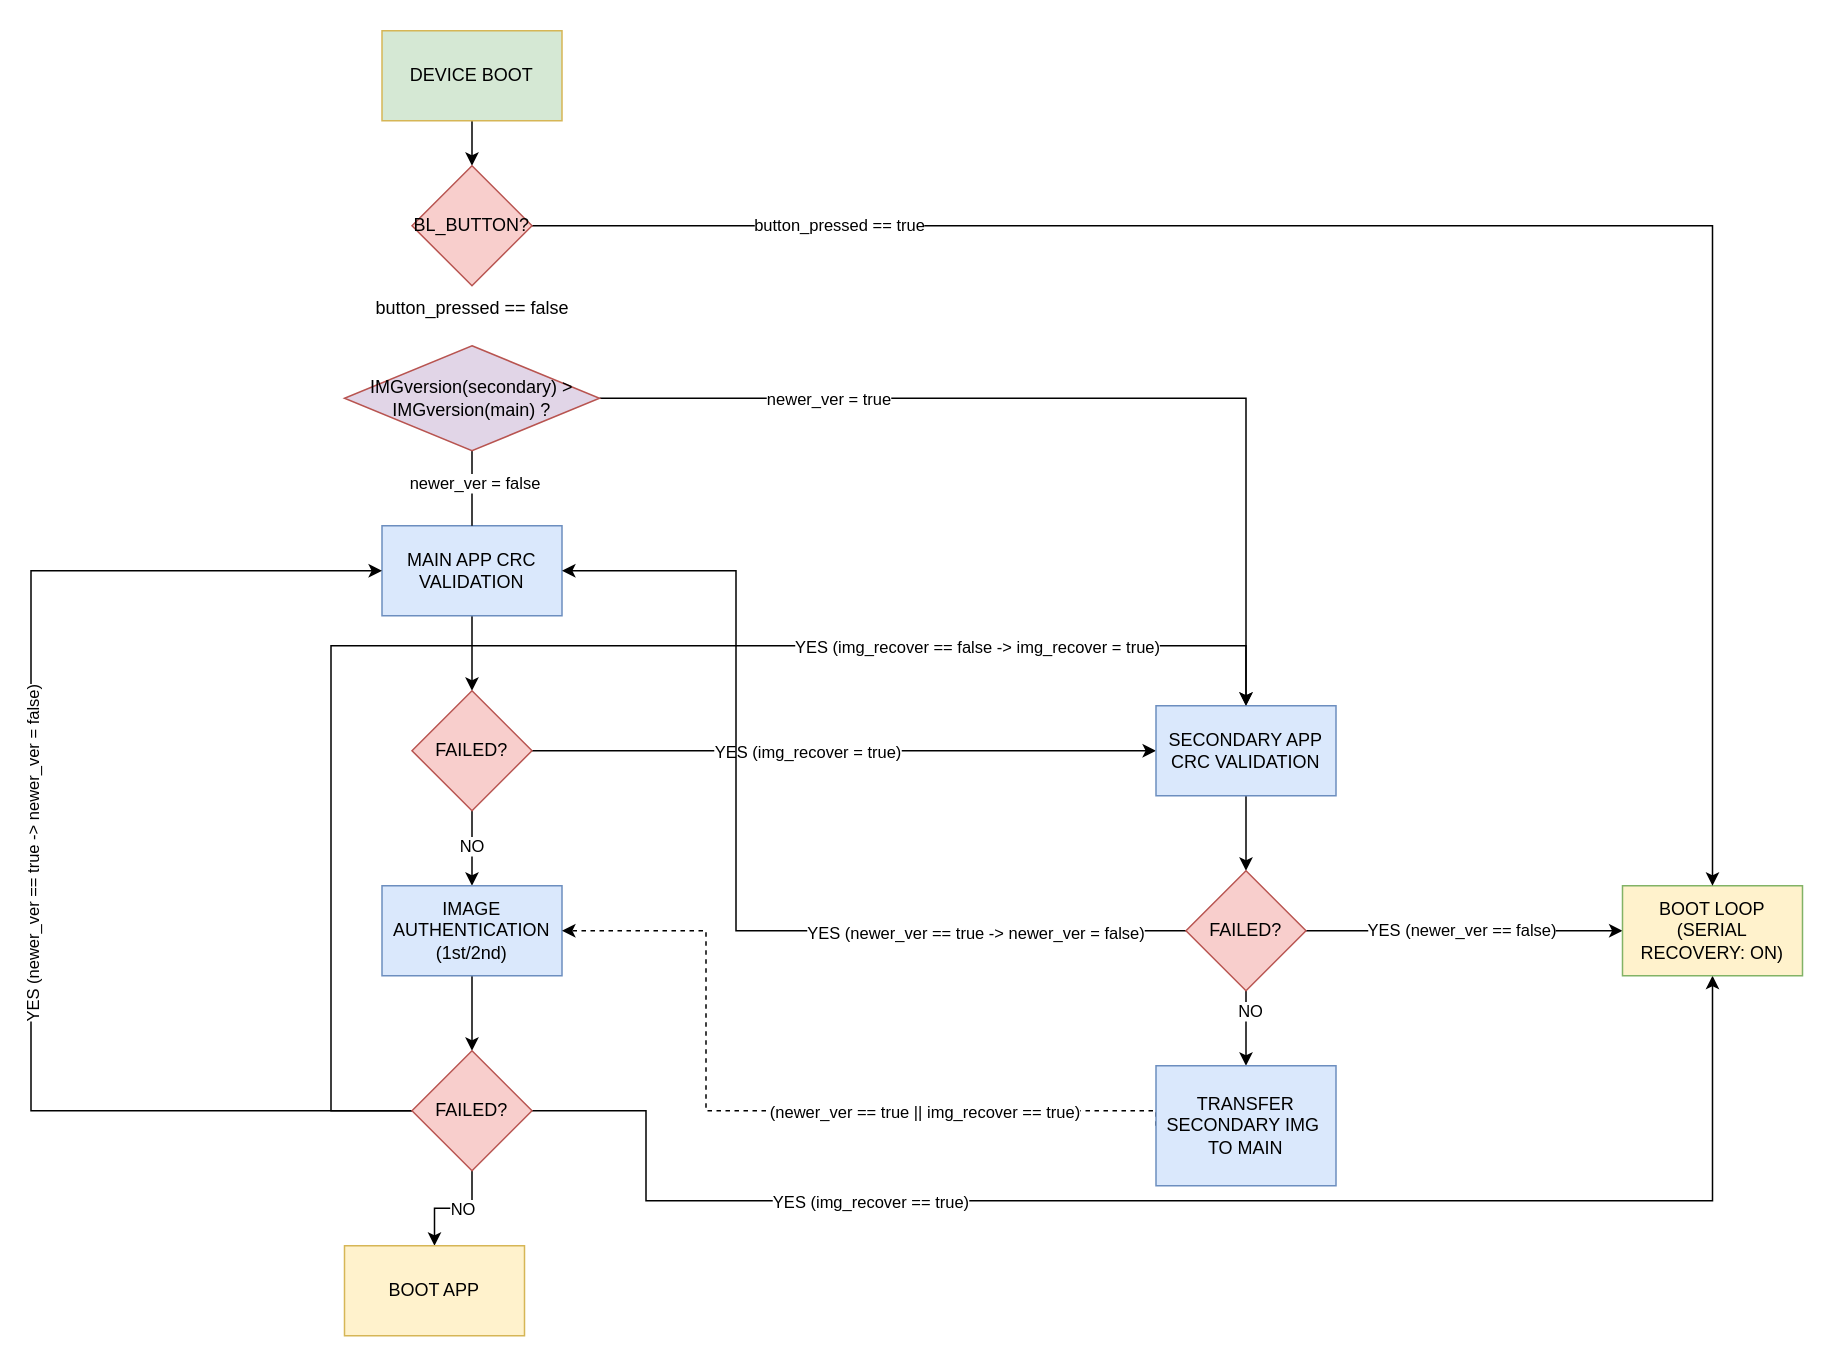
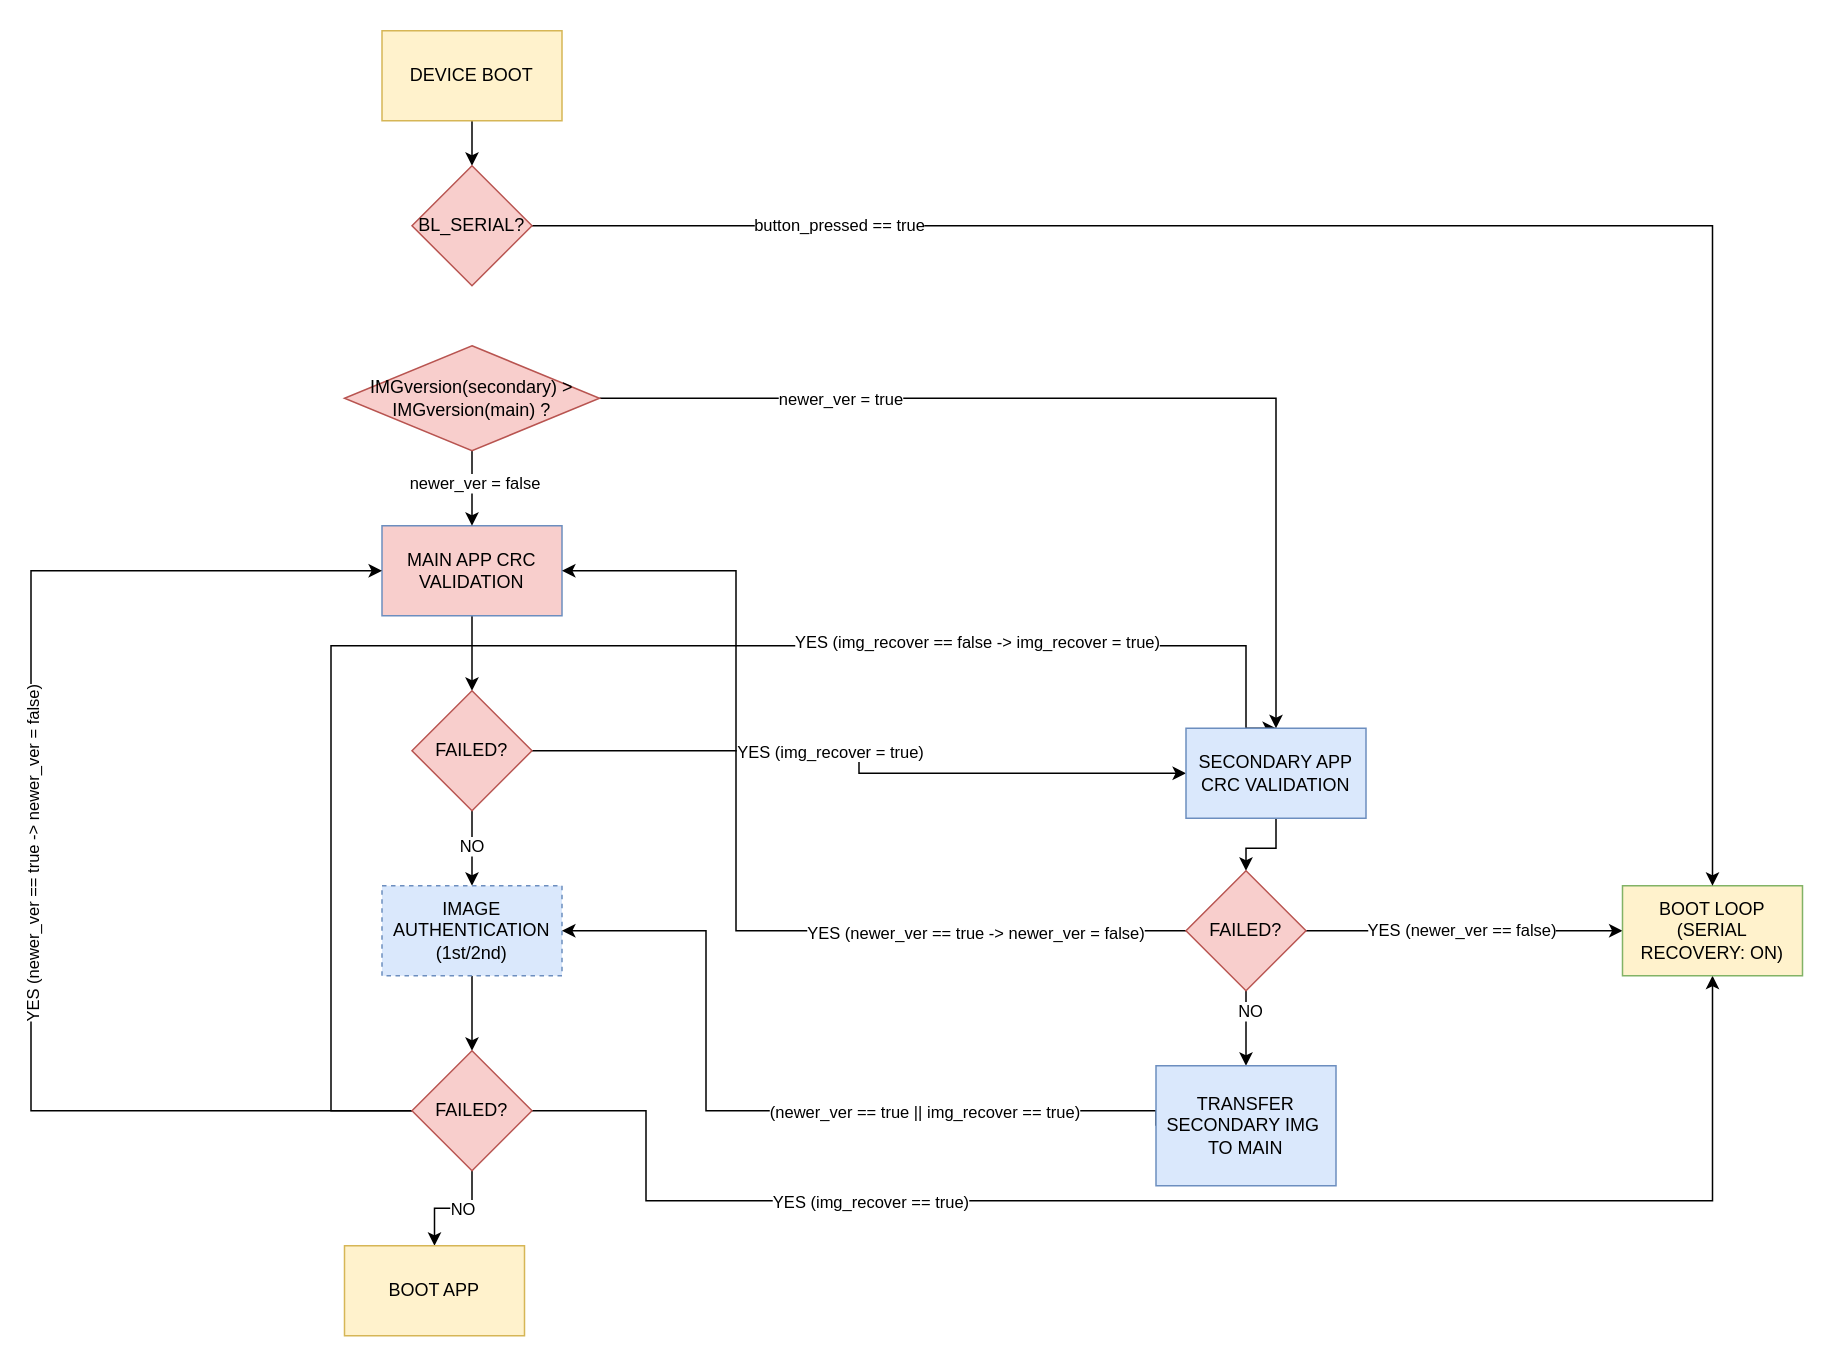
  <mxCell id="0" />
  <mxCell id="1" parent="0" />
  <mxCell id="2" style="edgeStyle=orthogonalEdgeStyle;rounded=0;orthogonalLoop=1;jettySize=auto;html=1;exitX=0.5;exitY=1;exitDx=0;exitDy=0;entryX=0.5;entryY=0;entryDx=0;entryDy=0;" edge="1" parent="1" source="3" target="43"><mxGeometry relative="1" as="geometry" /></mxCell>
- <mxCell id="3" value="DEVICE BOOT" style="rounded=0;whiteSpace=wrap;html=1;fillColor=#d5e8d4;strokeColor=#d6b656;" vertex="1" parent="1"><mxGeometry x="254" y="20" width="120" height="60" as="geometry" /></mxCell>
+ <mxCell id="3" value="DEVICE BOOT" style="rounded=0;whiteSpace=wrap;html=1;fillColor=#fff2cc;strokeColor=#d6b656;" vertex="1" parent="1"><mxGeometry x="254" y="20" width="120" height="60" as="geometry" /></mxCell>
  <mxCell id="4" style="edgeStyle=orthogonalEdgeStyle;rounded=0;orthogonalLoop=1;jettySize=auto;html=1;exitX=0.5;exitY=1;exitDx=0;exitDy=0;entryX=0.5;entryY=0;entryDx=0;entryDy=0;" edge="1" parent="1" source="5" target="10"><mxGeometry relative="1" as="geometry" /></mxCell>
- <mxCell id="5" value="MAIN APP CRC VALIDATION" style="rounded=0;whiteSpace=wrap;html=1;fillColor=#dae8fc;strokeColor=#6c8ebf;" vertex="1" parent="1"><mxGeometry x="254" y="350" width="120" height="60" as="geometry" /></mxCell>
+ <mxCell id="5" value="MAIN APP CRC VALIDATION" style="rounded=0;whiteSpace=wrap;html=1;fillColor=#f8cecc;strokeColor=#6c8ebf;" vertex="1" parent="1"><mxGeometry x="254" y="350" width="120" height="60" as="geometry" /></mxCell>
  <mxCell id="6" style="edgeStyle=orthogonalEdgeStyle;rounded=0;orthogonalLoop=1;jettySize=auto;html=1;exitX=0.5;exitY=1;exitDx=0;exitDy=0;entryX=0.5;entryY=0;entryDx=0;entryDy=0;" edge="1" parent="1" source="10" target="12"><mxGeometry relative="1" as="geometry" /></mxCell>
  <mxCell id="7" value="NO" style="edgeLabel;html=1;align=center;verticalAlign=middle;resizable=0;points=[];" vertex="1" connectable="0" parent="6"><mxGeometry x="-0.08" y="-1" relative="1" as="geometry"><mxPoint as="offset" /></mxGeometry></mxCell>
  <mxCell id="8" style="edgeStyle=orthogonalEdgeStyle;rounded=0;orthogonalLoop=1;jettySize=auto;html=1;exitX=1;exitY=0.5;exitDx=0;exitDy=0;entryX=0;entryY=0.5;entryDx=0;entryDy=0;" edge="1" parent="1" source="10" target="24"><mxGeometry relative="1" as="geometry" /></mxCell>
  <mxCell id="9" value="YES (img_recover = true)" style="edgeLabel;html=1;align=center;verticalAlign=middle;resizable=0;points=[];" vertex="1" connectable="0" parent="8"><mxGeometry x="-0.121" relative="1" as="geometry"><mxPoint as="offset" /></mxGeometry></mxCell>
  <mxCell id="10" value="FAILED?" style="rhombus;whiteSpace=wrap;html=1;fillColor=#f8cecc;strokeColor=#b85450;" vertex="1" parent="1"><mxGeometry x="274" y="460" width="80" height="80" as="geometry" /></mxCell>
  <mxCell id="11" style="edgeStyle=orthogonalEdgeStyle;rounded=0;orthogonalLoop=1;jettySize=auto;html=1;exitX=0.5;exitY=1;exitDx=0;exitDy=0;entryX=0.5;entryY=0;entryDx=0;entryDy=0;" edge="1" parent="1" source="12" target="21"><mxGeometry relative="1" as="geometry" /></mxCell>
- <mxCell id="12" value="IMAGE AUTHENTICATION&lt;div&gt;(1st/2nd)&lt;/div&gt;" style="rounded=0;whiteSpace=wrap;html=1;fillColor=#dae8fc;strokeColor=#6c8ebf;" vertex="1" parent="1"><mxGeometry x="254" y="590" width="120" height="60" as="geometry" /></mxCell>
+ <mxCell id="12" value="IMAGE AUTHENTICATION&lt;div&gt;(1st/2nd)&lt;/div&gt;" style="rounded=0;whiteSpace=wrap;html=1;fillColor=#dae8fc;strokeColor=#6c8ebf;dashed=1;" vertex="1" parent="1"><mxGeometry x="254" y="590" width="120" height="60" as="geometry" /></mxCell>
  <mxCell id="13" style="edgeStyle=orthogonalEdgeStyle;rounded=0;orthogonalLoop=1;jettySize=auto;html=1;exitX=0.5;exitY=1;exitDx=0;exitDy=0;entryX=0.5;entryY=0;entryDx=0;entryDy=0;" edge="1" parent="1" source="21" target="22"><mxGeometry relative="1" as="geometry" /></mxCell>
  <mxCell id="14" value="NO" style="edgeLabel;html=1;align=center;verticalAlign=middle;resizable=0;points=[];" vertex="1" connectable="0" parent="13"><mxGeometry x="-0.16" relative="1" as="geometry"><mxPoint as="offset" /></mxGeometry></mxCell>
  <mxCell id="15" style="edgeStyle=orthogonalEdgeStyle;rounded=0;orthogonalLoop=1;jettySize=auto;html=1;exitX=0;exitY=0.5;exitDx=0;exitDy=0;entryX=0.5;entryY=0;entryDx=0;entryDy=0;" edge="1" parent="1" source="21" target="24"><mxGeometry relative="1" as="geometry"><Array as="points"><mxPoint x="220" y="740" /><mxPoint x="220" y="430" /><mxPoint x="830" y="430" /></Array></mxGeometry></mxCell>
  <mxCell id="16" value="YES (img_recover == false -&amp;gt; img_recover = true)" style="edgeLabel;html=1;align=center;verticalAlign=middle;resizable=0;points=[];" vertex="1" connectable="0" parent="15"><mxGeometry x="-0.852" relative="1" as="geometry"><mxPoint x="430" y="-289" as="offset" /></mxGeometry></mxCell>
  <mxCell id="17" style="edgeStyle=orthogonalEdgeStyle;rounded=0;orthogonalLoop=1;jettySize=auto;html=1;exitX=1;exitY=0.5;exitDx=0;exitDy=0;entryX=0.5;entryY=1;entryDx=0;entryDy=0;" edge="1" parent="1" source="21" target="35"><mxGeometry relative="1" as="geometry"><Array as="points"><mxPoint x="430" y="740" /><mxPoint x="430" y="800" /><mxPoint x="1141" y="800" /></Array></mxGeometry></mxCell>
  <mxCell id="18" value="YES (img_recover == true)" style="edgeLabel;html=1;align=center;verticalAlign=middle;resizable=0;points=[];" vertex="1" connectable="0" parent="17"><mxGeometry x="-0.913" y="1" relative="1" as="geometry"><mxPoint x="182" y="61" as="offset" /></mxGeometry></mxCell>
  <mxCell id="19" style="edgeStyle=orthogonalEdgeStyle;rounded=0;orthogonalLoop=1;jettySize=auto;html=1;exitX=0;exitY=0.5;exitDx=0;exitDy=0;entryX=0;entryY=0.5;entryDx=0;entryDy=0;" edge="1" parent="1" source="21" target="5"><mxGeometry relative="1" as="geometry"><Array as="points"><mxPoint x="20" y="740" /><mxPoint x="20" y="380" /></Array></mxGeometry></mxCell>
  <mxCell id="20" value="YES (newer_ver == true -&amp;gt; newer_ver = false)" style="edgeLabel;html=1;align=center;verticalAlign=middle;resizable=0;points=[];rotation=-90;" vertex="1" connectable="0" parent="19"><mxGeometry x="-0.426" y="-1" relative="1" as="geometry"><mxPoint x="-10" y="-169" as="offset" /></mxGeometry></mxCell>
  <mxCell id="21" value="FAILED?" style="rhombus;whiteSpace=wrap;html=1;fillColor=#f8cecc;strokeColor=#b85450;" vertex="1" parent="1"><mxGeometry x="274" y="700" width="80" height="80" as="geometry" /></mxCell>
  <mxCell id="22" value="BOOT APP" style="rounded=0;whiteSpace=wrap;html=1;fillColor=#fff2cc;strokeColor=#d6b656;" vertex="1" parent="1"><mxGeometry x="229" y="830" width="120" height="60" as="geometry" /></mxCell>
  <mxCell id="23" style="edgeStyle=orthogonalEdgeStyle;rounded=0;orthogonalLoop=1;jettySize=auto;html=1;exitX=0.5;exitY=1;exitDx=0;exitDy=0;entryX=0.5;entryY=0;entryDx=0;entryDy=0;" edge="1" parent="1" source="24" target="31"><mxGeometry relative="1" as="geometry" /></mxCell>
- <mxCell id="24" value="SECONDARY APP CRC VALIDATION" style="rounded=0;whiteSpace=wrap;html=1;fillColor=#dae8fc;strokeColor=#6c8ebf;" vertex="1" parent="1"><mxGeometry x="770" y="470" width="120" height="60" as="geometry" /></mxCell>
+ <mxCell id="24" value="SECONDARY APP CRC VALIDATION" style="rounded=0;whiteSpace=wrap;html=1;fillColor=#dae8fc;strokeColor=#6c8ebf;" vertex="1" parent="1"><mxGeometry x="790" y="485" width="120" height="60" as="geometry" /></mxCell>
  <mxCell id="25" style="edgeStyle=orthogonalEdgeStyle;rounded=0;orthogonalLoop=1;jettySize=auto;html=1;exitX=0.5;exitY=1;exitDx=0;exitDy=0;entryX=0.5;entryY=0;entryDx=0;entryDy=0;" edge="1" parent="1" source="31" target="34"><mxGeometry relative="1" as="geometry" /></mxCell>
  <mxCell id="26" value="NO" style="edgeLabel;html=1;align=center;verticalAlign=middle;resizable=0;points=[];" vertex="1" connectable="0" parent="25"><mxGeometry x="-0.48" y="2" relative="1" as="geometry"><mxPoint as="offset" /></mxGeometry></mxCell>
  <mxCell id="27" style="edgeStyle=orthogonalEdgeStyle;rounded=0;orthogonalLoop=1;jettySize=auto;html=1;exitX=1;exitY=0.5;exitDx=0;exitDy=0;entryX=0;entryY=0.5;entryDx=0;entryDy=0;" edge="1" parent="1" source="31" target="35"><mxGeometry relative="1" as="geometry" /></mxCell>
  <mxCell id="28" value="YES (newer_ver == false)" style="edgeLabel;html=1;align=center;verticalAlign=middle;resizable=0;points=[];" vertex="1" connectable="0" parent="27"><mxGeometry x="-0.029" y="1" relative="1" as="geometry"><mxPoint x="1" as="offset" /></mxGeometry></mxCell>
  <mxCell id="29" style="edgeStyle=orthogonalEdgeStyle;rounded=0;orthogonalLoop=1;jettySize=auto;html=1;exitX=0;exitY=0.5;exitDx=0;exitDy=0;entryX=1;entryY=0.5;entryDx=0;entryDy=0;" edge="1" parent="1" source="31" target="5"><mxGeometry relative="1" as="geometry"><Array as="points"><mxPoint x="490" y="620" /><mxPoint x="490" y="380" /></Array></mxGeometry></mxCell>
  <mxCell id="30" value="YES (newer_ver == true -&amp;gt; newer_ver = false)" style="edgeLabel;html=1;align=center;verticalAlign=middle;resizable=0;points=[];" vertex="1" connectable="0" parent="29"><mxGeometry x="-0.569" y="1" relative="1" as="geometry"><mxPoint as="offset" /></mxGeometry></mxCell>
  <mxCell id="31" value="FAILED?" style="rhombus;whiteSpace=wrap;html=1;fillColor=#f8cecc;strokeColor=#b85450;" vertex="1" parent="1"><mxGeometry x="790" y="580" width="80" height="80" as="geometry" /></mxCell>
- <mxCell id="32" style="edgeStyle=orthogonalEdgeStyle;rounded=0;orthogonalLoop=1;jettySize=auto;html=1;exitX=0;exitY=0.5;exitDx=0;exitDy=0;entryX=1;entryY=0.5;entryDx=0;entryDy=0;dashed=1;" edge="1" parent="1" source="34" target="12"><mxGeometry relative="1" as="geometry"><Array as="points"><mxPoint x="470" y="740" /><mxPoint x="470" y="620" /></Array></mxGeometry></mxCell>
+ <mxCell id="32" style="edgeStyle=orthogonalEdgeStyle;rounded=0;orthogonalLoop=1;jettySize=auto;html=1;exitX=0;exitY=0.5;exitDx=0;exitDy=0;entryX=1;entryY=0.5;entryDx=0;entryDy=0;" edge="1" parent="1" source="34" target="12"><mxGeometry relative="1" as="geometry"><Array as="points"><mxPoint x="470" y="740" /><mxPoint x="470" y="620" /></Array></mxGeometry></mxCell>
  <mxCell id="33" value="(newer_ver == true || img_recover == true)" style="edgeLabel;html=1;align=center;verticalAlign=middle;resizable=0;points=[];" vertex="1" connectable="0" parent="32"><mxGeometry x="-0.104" y="-1" relative="1" as="geometry"><mxPoint x="71" y="1" as="offset" /></mxGeometry></mxCell>
  <mxCell id="34" value="TRANSFER SECONDARY IMG&amp;nbsp; TO MAIN" style="rounded=0;whiteSpace=wrap;html=1;fillColor=#dae8fc;strokeColor=#6c8ebf;" vertex="1" parent="1"><mxGeometry x="770" y="710" width="120" height="80" as="geometry" /></mxCell>
  <mxCell id="35" value="BOOT LOOP (SERIAL RECOVERY: ON)" style="rounded=0;whiteSpace=wrap;html=1;fillColor=#fff2cc;strokeColor=#82b366;" vertex="1" parent="1"><mxGeometry x="1081" y="590" width="120" height="60" as="geometry" /></mxCell>
  <mxCell id="36" style="edgeStyle=orthogonalEdgeStyle;rounded=0;orthogonalLoop=1;jettySize=auto;html=1;exitX=1;exitY=0.5;exitDx=0;exitDy=0;entryX=0.5;entryY=0;entryDx=0;entryDy=0;" edge="1" parent="1" source="40" target="24"><mxGeometry relative="1" as="geometry" /></mxCell>
  <mxCell id="37" value="newer_ver = true" style="edgeLabel;html=1;align=center;verticalAlign=middle;resizable=0;points=[];" vertex="1" connectable="0" parent="36"><mxGeometry x="-0.522" relative="1" as="geometry"><mxPoint as="offset" /></mxGeometry></mxCell>
- <mxCell id="38" style="edgeStyle=orthogonalEdgeStyle;rounded=0;orthogonalLoop=1;jettySize=auto;html=1;exitX=0.5;exitY=1;exitDx=0;exitDy=0;entryX=0.5;entryY=0;entryDx=0;entryDy=0;endArrow=none;" edge="1" parent="1" source="40" target="5"><mxGeometry relative="1" as="geometry" /></mxCell>
+ <mxCell id="38" style="edgeStyle=orthogonalEdgeStyle;rounded=0;orthogonalLoop=1;jettySize=auto;html=1;exitX=0.5;exitY=1;exitDx=0;exitDy=0;entryX=0.5;entryY=0;entryDx=0;entryDy=0;" edge="1" parent="1" source="40" target="5"><mxGeometry relative="1" as="geometry" /></mxCell>
  <mxCell id="39" value="newer_ver = false" style="edgeLabel;html=1;align=center;verticalAlign=middle;resizable=0;points=[];" vertex="1" connectable="0" parent="38"><mxGeometry x="-0.16" y="1" relative="1" as="geometry"><mxPoint as="offset" /></mxGeometry></mxCell>
- <mxCell id="40" value="IMGversion(secondary) &amp;gt; IMGversion(main) ?" style="rhombus;whiteSpace=wrap;html=1;fillColor=#e1d5e7;strokeColor=#b85450;" vertex="1" parent="1"><mxGeometry x="229" y="230" width="170" height="70" as="geometry" /></mxCell>
+ <mxCell id="40" value="IMGversion(secondary) &amp;gt; IMGversion(main) ?" style="rhombus;whiteSpace=wrap;html=1;fillColor=#f8cecc;strokeColor=#b85450;" vertex="1" parent="1"><mxGeometry x="229" y="230" width="170" height="70" as="geometry" /></mxCell>
  <mxCell id="41" style="edgeStyle=orthogonalEdgeStyle;rounded=0;orthogonalLoop=1;jettySize=auto;html=1;exitX=1;exitY=0.5;exitDx=0;exitDy=0;entryX=0.5;entryY=0;entryDx=0;entryDy=0;" edge="1" parent="1" source="43" target="35"><mxGeometry relative="1" as="geometry"><mxPoint x="990" y="360" as="targetPoint" /></mxGeometry></mxCell>
  <mxCell id="42" value="button_pressed == true" style="edgeLabel;html=1;align=center;verticalAlign=middle;resizable=0;points=[];" vertex="1" connectable="0" parent="41"><mxGeometry x="-0.667" y="1" relative="1" as="geometry"><mxPoint as="offset" /></mxGeometry></mxCell>
- <mxCell id="43" value="BL_BUTTON?" style="rhombus;whiteSpace=wrap;html=1;fillColor=#f8cecc;strokeColor=#b85450;" vertex="1" parent="1"><mxGeometry x="274" y="110" width="80" height="80" as="geometry" /></mxCell>
- <mxCell id="44" value="button_pressed == false" style="text;html=1;align=center;verticalAlign=middle;resizable=0;points=[];autosize=1;strokeColor=none;fillColor=none;" vertex="1" parent="1"><mxGeometry x="239" width="150" height="30" as="geometry" y="190" /></mxCell>
+ <mxCell id="43" value="BL_SERIAL?" style="rhombus;whiteSpace=wrap;html=1;fillColor=#f8cecc;strokeColor=#b85450;" vertex="1" parent="1"><mxGeometry x="274" y="110" width="80" height="80" as="geometry" /></mxCell>
